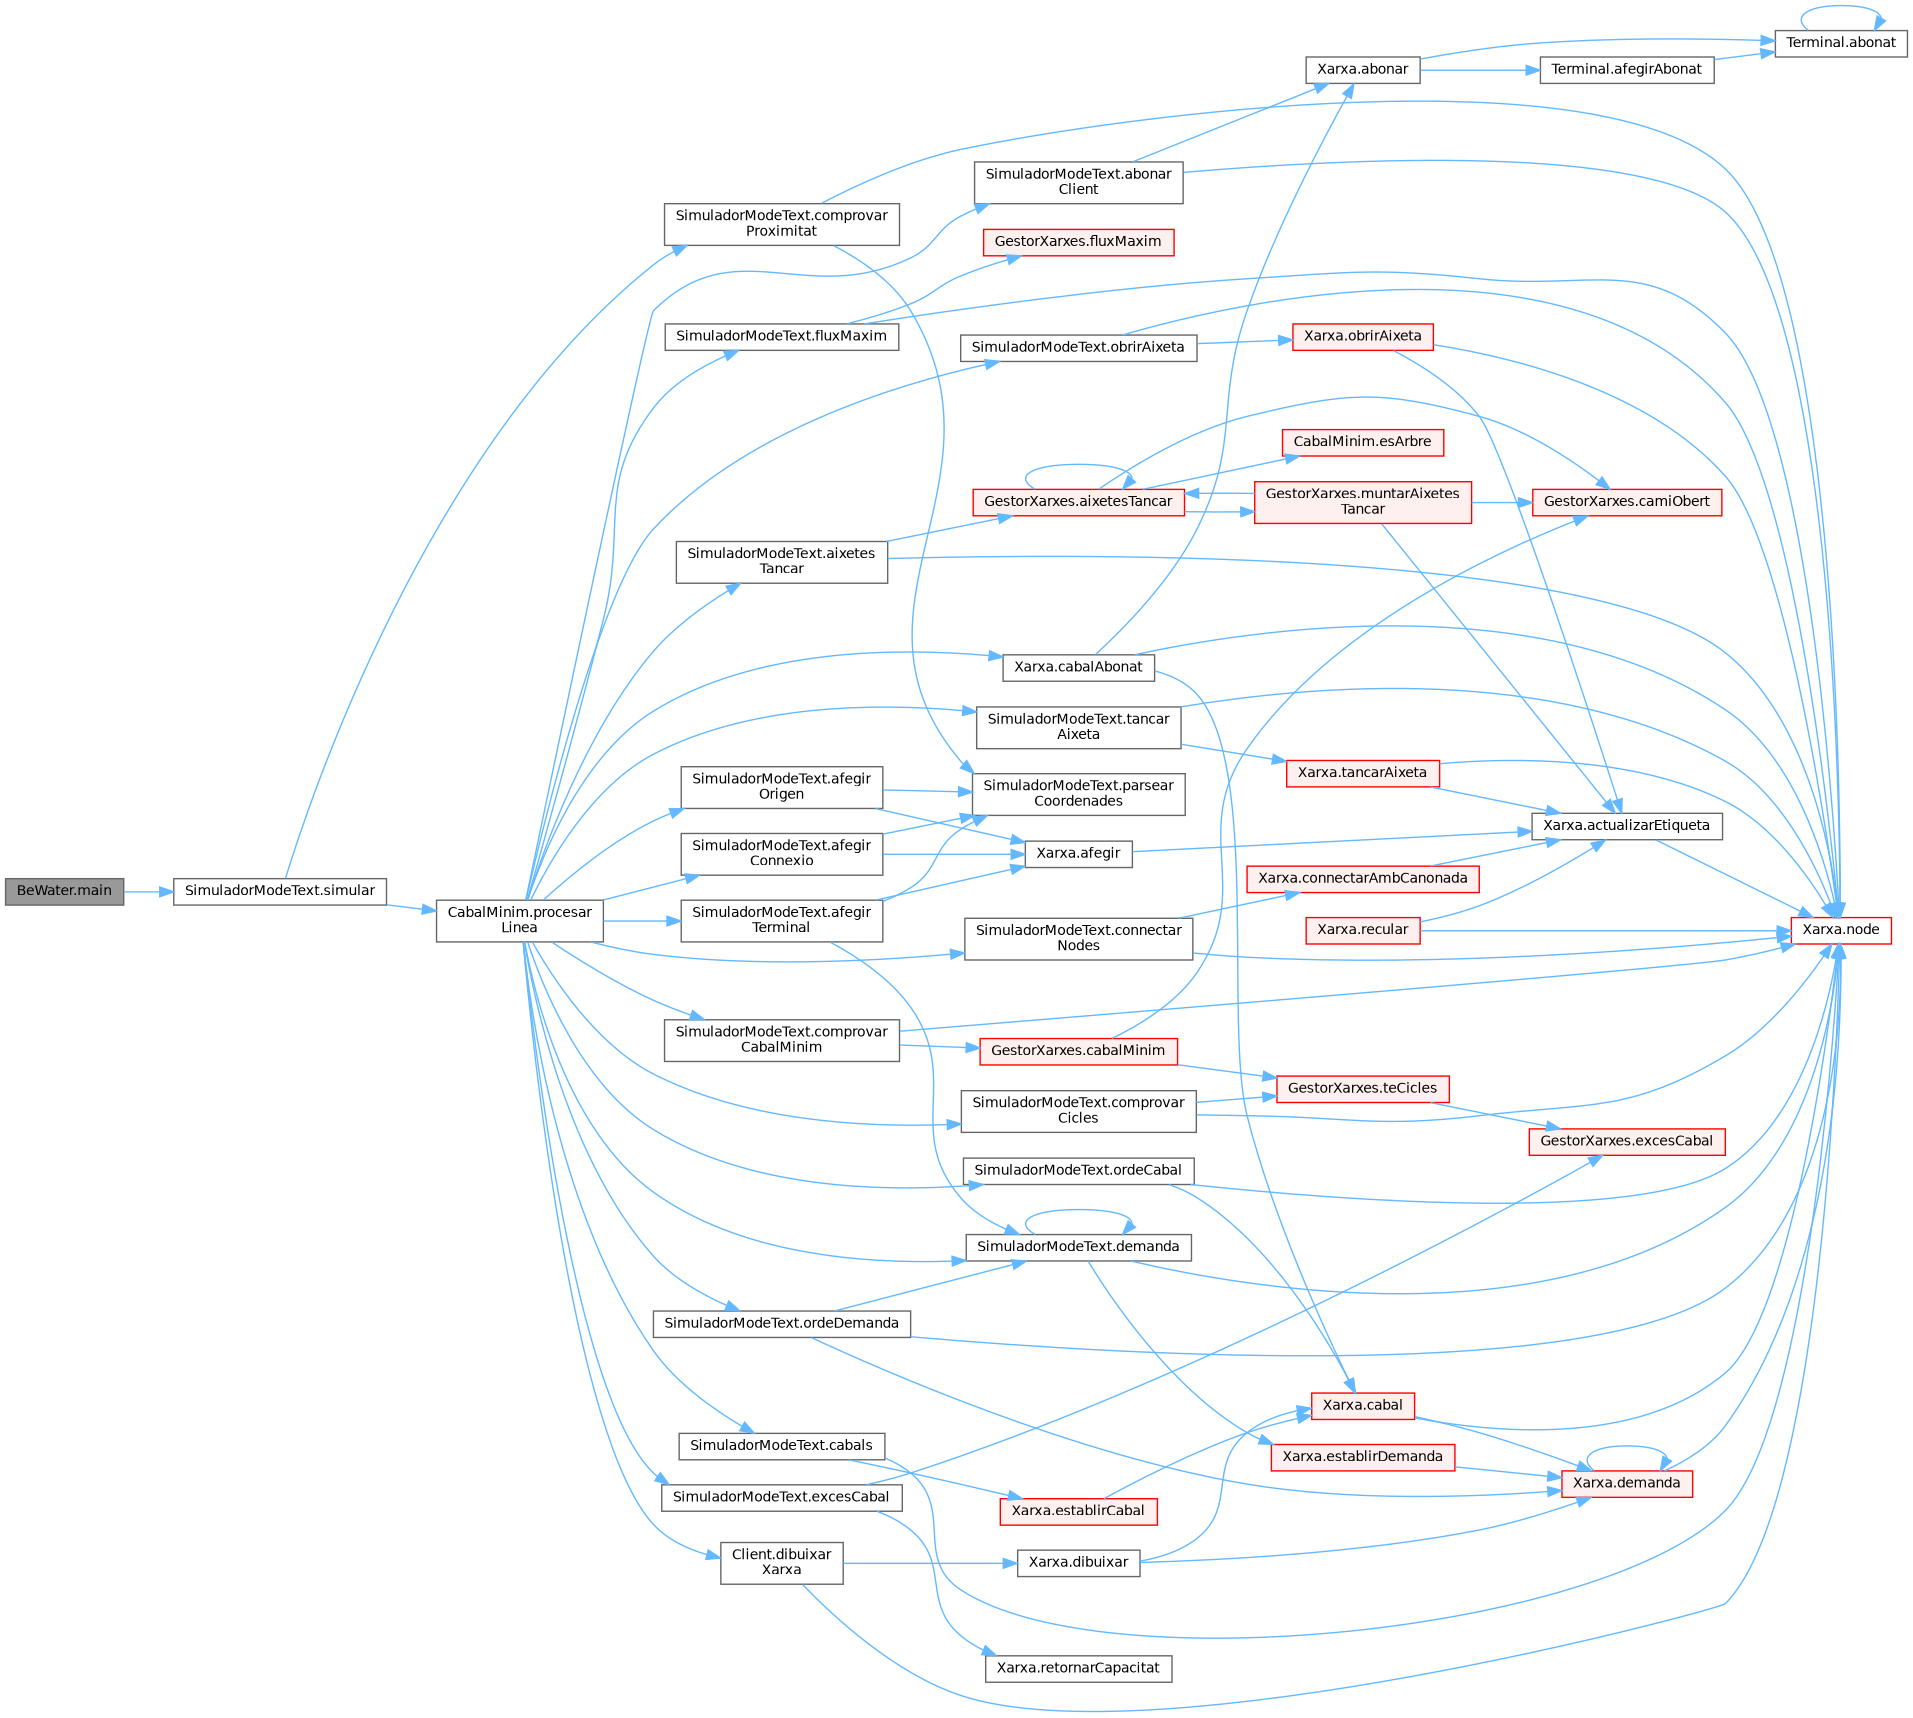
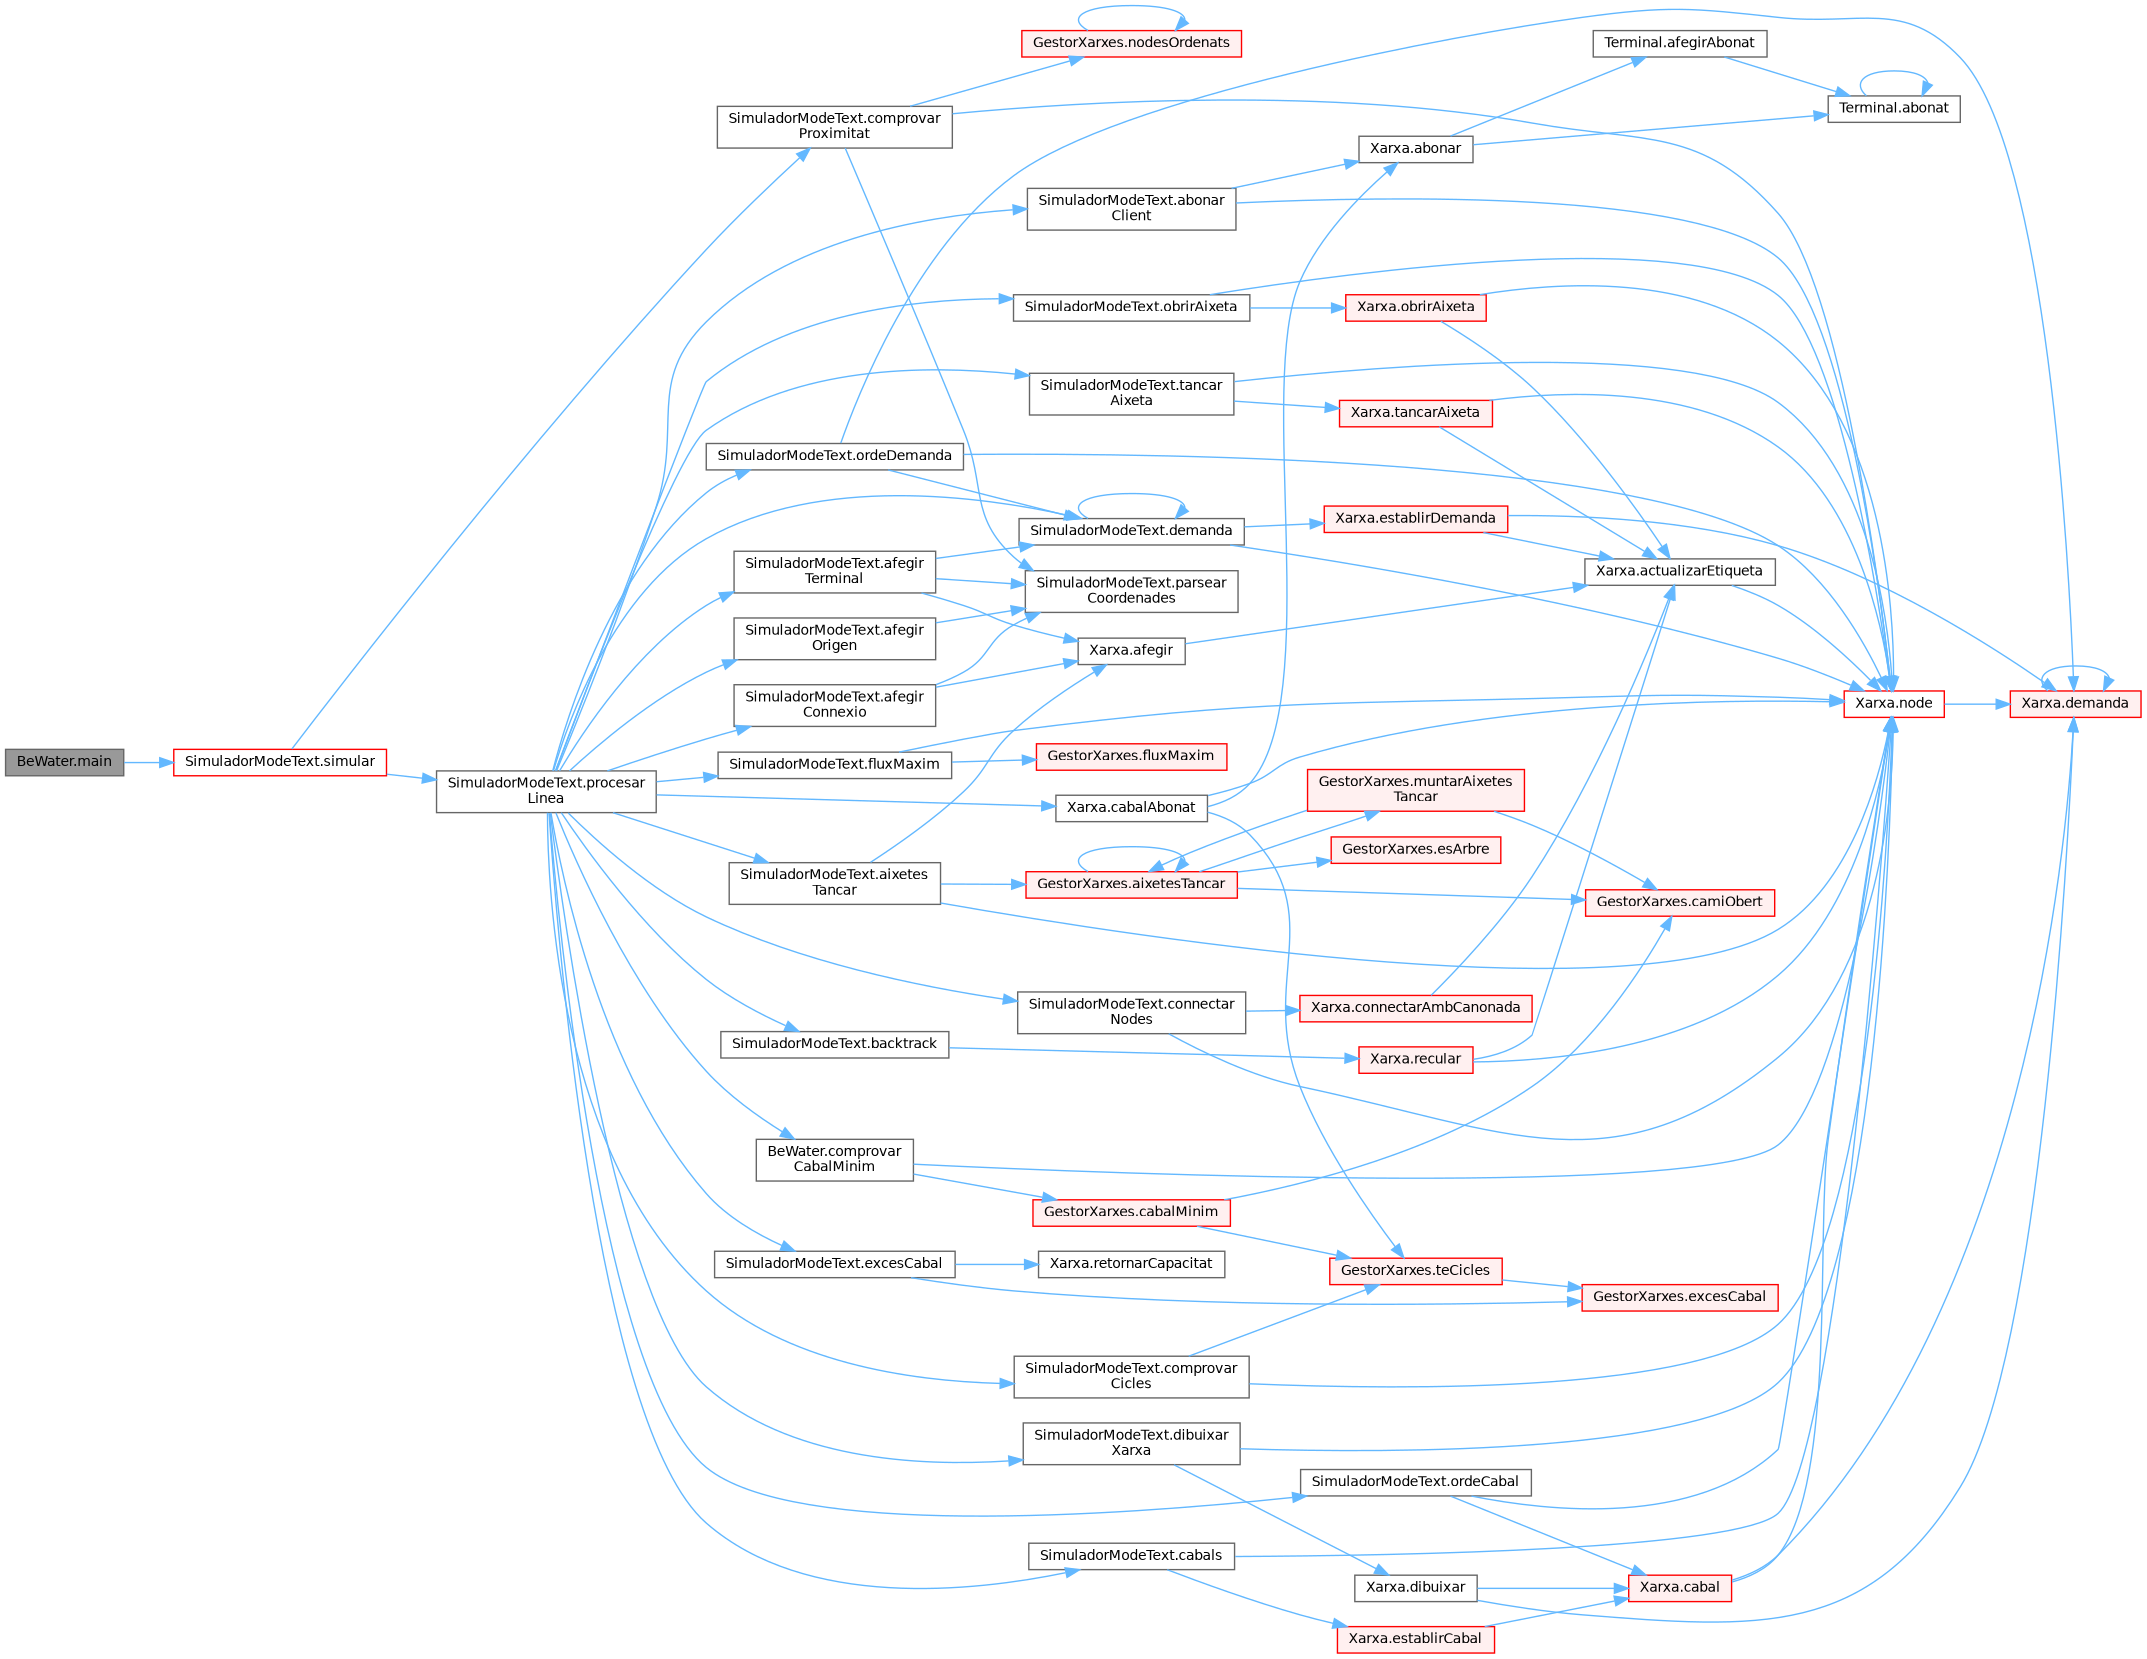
  digraph {
    rankdir=LR
    node [color=grey40 fillcolor=white fontname=Helvetica fontsize=10 shape=box style=filled]
    edge [color=steelblue1 fontname=Helvetica fontsize=10 labelfontname=Helvetica labelfontsize=10 style=solid]
    n1 [color=gray40 fillcolor=grey60 fontcolor=black height=0.2 label="BeWater.main" width=0.4]
-   n2 [height=0.2 label="SimuladorModeText.simular" width=0.4]
-   n3 [height=0.2 label="CabalMinim.procesar\lLinea" width=0.4]
+   n2 [color=red height=0.2 label="SimuladorModeText.simular" width=0.4]
+   n3 [height=0.2 label="SimuladorModeText.procesar\lLinea" width=0.4]
    n4 [height=0.2 label="SimuladorModeText.comprovar\lProximitat" width=0.4]
    n5 [height=0.2 label="SimuladorModeText.abonar\lClient" width=0.4]
    n6 [height=0.2 label="SimuladorModeText.afegir\lConnexio" width=0.4]
    n7 [height=0.2 label="SimuladorModeText.afegir\lOrigen" width=0.4]
    n8 [height=0.2 label="SimuladorModeText.afegir\lTerminal" width=0.4]
    n9 [height=0.2 label="SimuladorModeText.demanda" width=0.4]
    n10 [height=0.2 label="SimuladorModeText.aixetes\lTancar" width=0.4]
+   n11 [height=0.2 label="SimuladorModeText.backtrack" width=0.4]
    n12 [height=0.2 label="Xarxa.cabalAbonat" width=0.4]
    n13 [height=0.2 label="SimuladorModeText.cabals" width=0.4]
-   n14 [height=0.2 label="SimuladorModeText.comprovar\lCabalMinim" width=0.4]
+   n14 [height=0.2 label="BeWater.comprovar\lCabalMinim" width=0.4]
    n15 [height=0.2 label="SimuladorModeText.comprovar\lCicles" width=0.4]
    n16 [height=0.2 label="SimuladorModeText.connectar\lNodes" width=0.4]
-   n17 [height=0.2 label="Client.dibuixar\lXarxa" width=0.4]
+   n17 [height=0.2 label="SimuladorModeText.dibuixar\lXarxa" width=0.4]
    n18 [height=0.2 label="SimuladorModeText.excesCabal" width=0.4]
    n19 [height=0.2 label="SimuladorModeText.fluxMaxim" width=0.4]
    n20 [height=0.2 label="SimuladorModeText.obrirAixeta" width=0.4]
    n21 [height=0.2 label="SimuladorModeText.ordeCabal" width=0.4]
    n22 [height=0.2 label="SimuladorModeText.ordeDemanda" width=0.4]
    n23 [height=0.2 label="SimuladorModeText.tancar\lAixeta" width=0.4]
    n24 [height=0.2 label="Xarxa.abonar" width=0.4]
    n25 [color=red height=0.2 label="Xarxa.node" width=0.4]
    n26 [height=0.2 label="Xarxa.afegir" width=0.4]
    n27 [height=0.2 label="SimuladorModeText.parsear\lCoordenades" width=0.4]
    n28 [color=red fillcolor="#FFF0F0" height=0.2 label="Xarxa.establirDemanda" width=0.4]
    n29 [color=red fillcolor="#FFF0F0" height=0.2 label="GestorXarxes.aixetesTancar" width=0.4]
    n30 [color=red fillcolor="#FFF0F0" height=0.2 label="Xarxa.recular" width=0.4]
    n31 [color=red fillcolor="#FFF0F0" height=0.2 label="Xarxa.cabal" width=0.4]
    n32 [color=red fillcolor="#FFF0F0" height=0.2 label="Xarxa.establirCabal" width=0.4]
    n33 [color=red fillcolor="#FFF0F0" height=0.2 label="GestorXarxes.cabalMinim" width=0.4]
    n34 [color=red fillcolor="#FFF0F0" height=0.2 label="GestorXarxes.teCicles" width=0.4]
+   n35 [color=red fillcolor="#FFF0F0" height=0.2 label="GestorXarxes.nodesOrdenats" width=0.4]
    n36 [color=red fillcolor="#FFF0F0" height=0.2 label="Xarxa.connectarAmbCanonada" width=0.4]
    n37 [height=0.2 label="Xarxa.dibuixar" width=0.4]
    n38 [color=red fillcolor="#FFF0F0" height=0.2 label="GestorXarxes.excesCabal" width=0.4]
    n39 [height=0.2 label="Xarxa.retornarCapacitat" width=0.4]
    n40 [color=red fillcolor="#FFF0F0" height=0.2 label="GestorXarxes.fluxMaxim" width=0.4]
    n41 [color=red fillcolor="#FFF0F0" height=0.2 label="Xarxa.obrirAixeta" width=0.4]
    n42 [color=red fillcolor="#FFF0F0" height=0.2 label="Xarxa.demanda" width=0.4]
    n43 [color=red fillcolor="#FFF0F0" height=0.2 label="Xarxa.tancarAixeta" width=0.4]
    n44 [height=0.2 label="Terminal.abonat" width=0.4]
    n45 [height=0.2 label="Terminal.afegirAbonat" width=0.4]
    n46 [height=0.2 label="Xarxa.actualizarEtiqueta" width=0.4]
    n47 [color=red fillcolor="#FFF0F0" height=0.2 label="GestorXarxes.camiObert" width=0.4]
-   n48 [color=red fillcolor="#FFF0F0" height=0.2 label="CabalMinim.esArbre" width=0.4]
+   n48 [color=red fillcolor="#FFF0F0" height=0.2 label="GestorXarxes.esArbre" width=0.4]
    n49 [color=red fillcolor="#FFF0F0" height=0.2 label="GestorXarxes.muntarAixetes\lTancar" width=0.4]
    n1 -> n2
    n2 -> n3
    n2 -> n4
    n3 -> n5
    n3 -> n6
    n3 -> n7
    n3 -> n8
    n3 -> n9
    n3 -> n10
+   n3 -> n11
    n3 -> n12
    n3 -> n13
    n3 -> n14
    n3 -> n15
    n3 -> n16
    n3 -> n17
    n3 -> n18
    n3 -> n19
    n3 -> n20
    n3 -> n21
    n3 -> n22
    n3 -> n23
    n4 -> n25
    n4 -> n27
+   n4 -> n35
    n5 -> n24
    n5 -> n25
    n6 -> n26
    n6 -> n27
-   n7 -> n26
+   n10 -> n26
    n7 -> n27
    n8 -> n9
    n8 -> n26
    n8 -> n27
    n9 -> n9
    n9 -> n25
    n9 -> n28
    n10 -> n25
    n10 -> n29
+   n11 -> n30
    n12 -> n24
    n12 -> n25
-   n12 -> n31
+   n12 -> n34
    n13 -> n25
    n13 -> n32
    n14 -> n25
    n14 -> n33
    n15 -> n25
    n15 -> n34
    n16 -> n25
    n16 -> n36
    n17 -> n25
    n17 -> n37
    n18 -> n38
    n18 -> n39
    n19 -> n25
    n19 -> n40
    n20 -> n25
    n20 -> n41
    n21 -> n25
    n21 -> n31
    n22 -> n9
    n22 -> n25
    n22 -> n42
    n23 -> n25
    n23 -> n43
    n24 -> n44
    n24 -> n45
    n26 -> n46
    n28 -> n42
-   n49 -> n46
+   n28 -> n46
    n29 -> n29
    n29 -> n47
    n29 -> n48
    n29 -> n49
    n30 -> n25
    n30 -> n46
    n31 -> n25
    n31 -> n42
    n32 -> n31
    n33 -> n34
    n33 -> n47
    n34 -> n38
+   n35 -> n35
    n36 -> n46
    n37 -> n31
    n37 -> n42
    n41 -> n25
    n41 -> n46
-   n42 -> n25
+   n25 -> n42
    n42 -> n42
    n43 -> n25
    n43 -> n46
    n44 -> n44
    n45 -> n44
    n46 -> n25
    n49 -> n29
    n49 -> n47
  }
